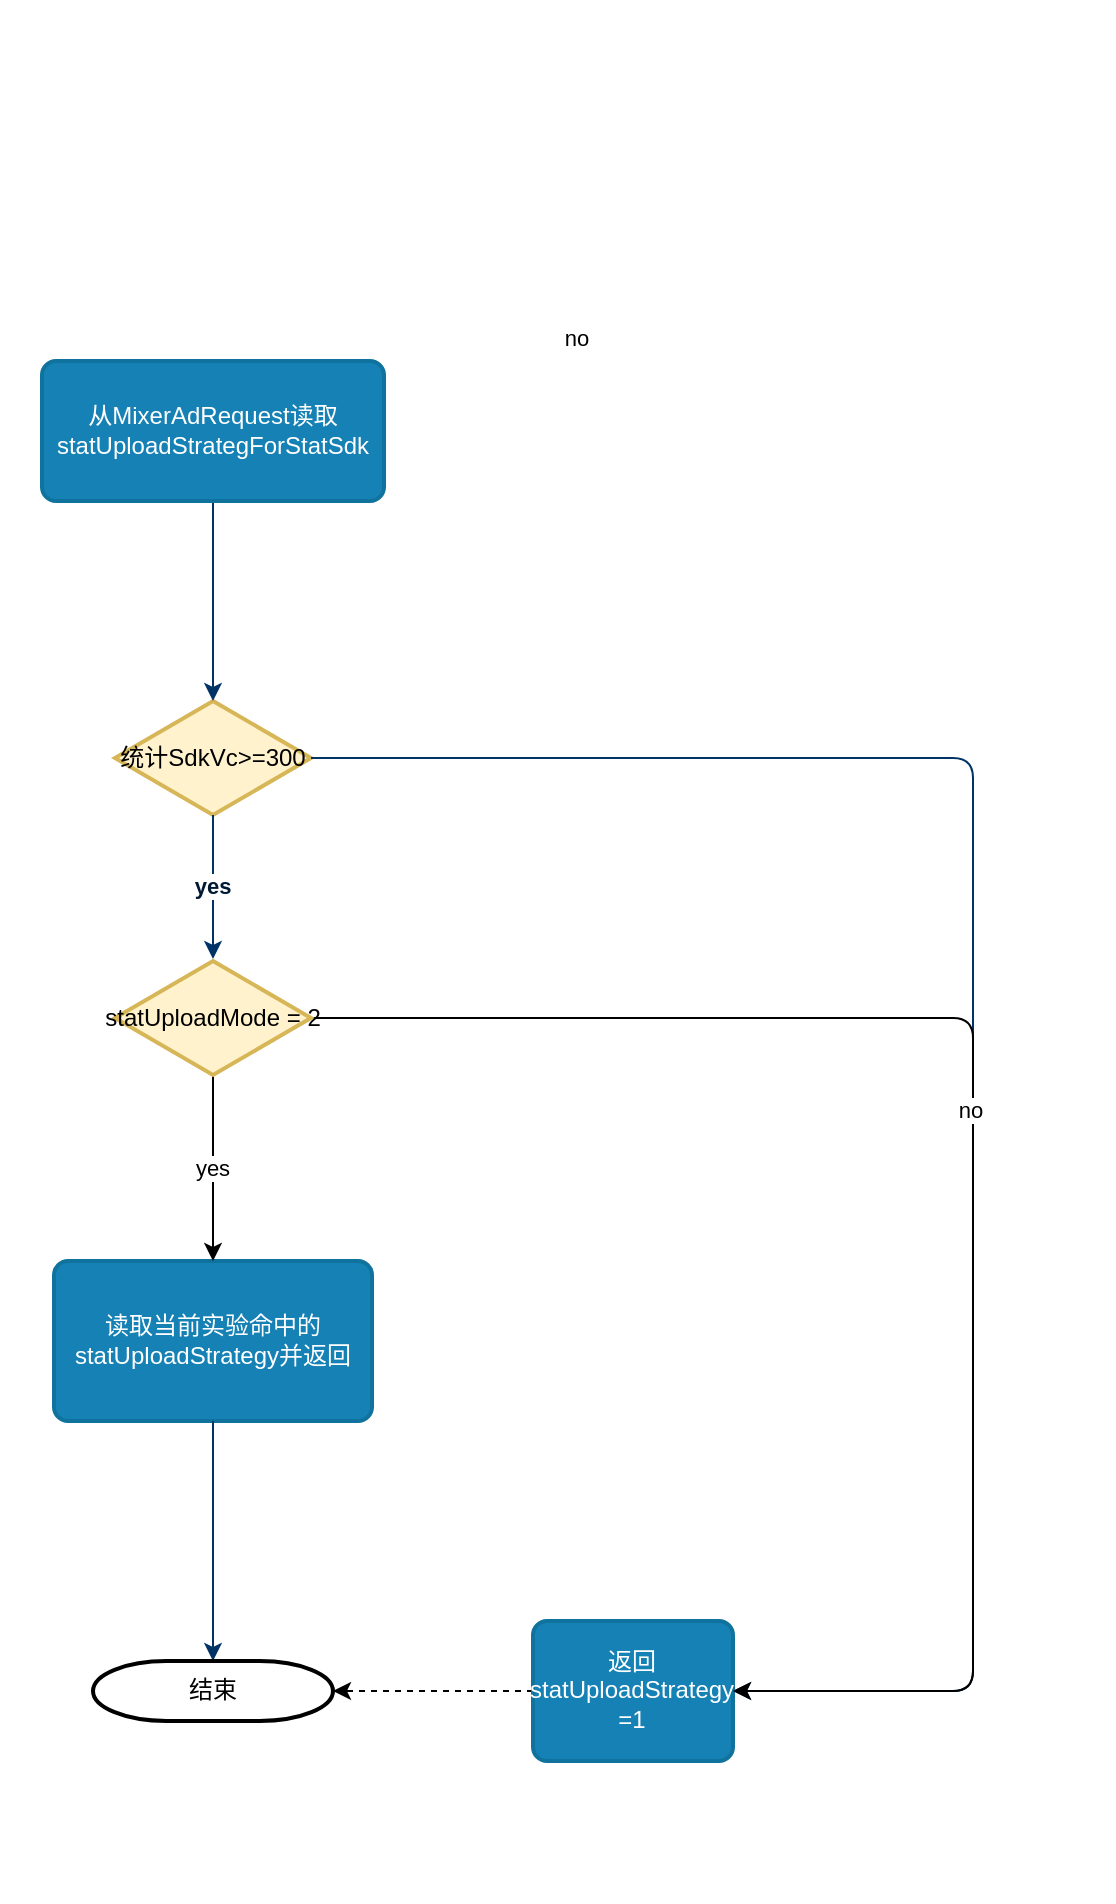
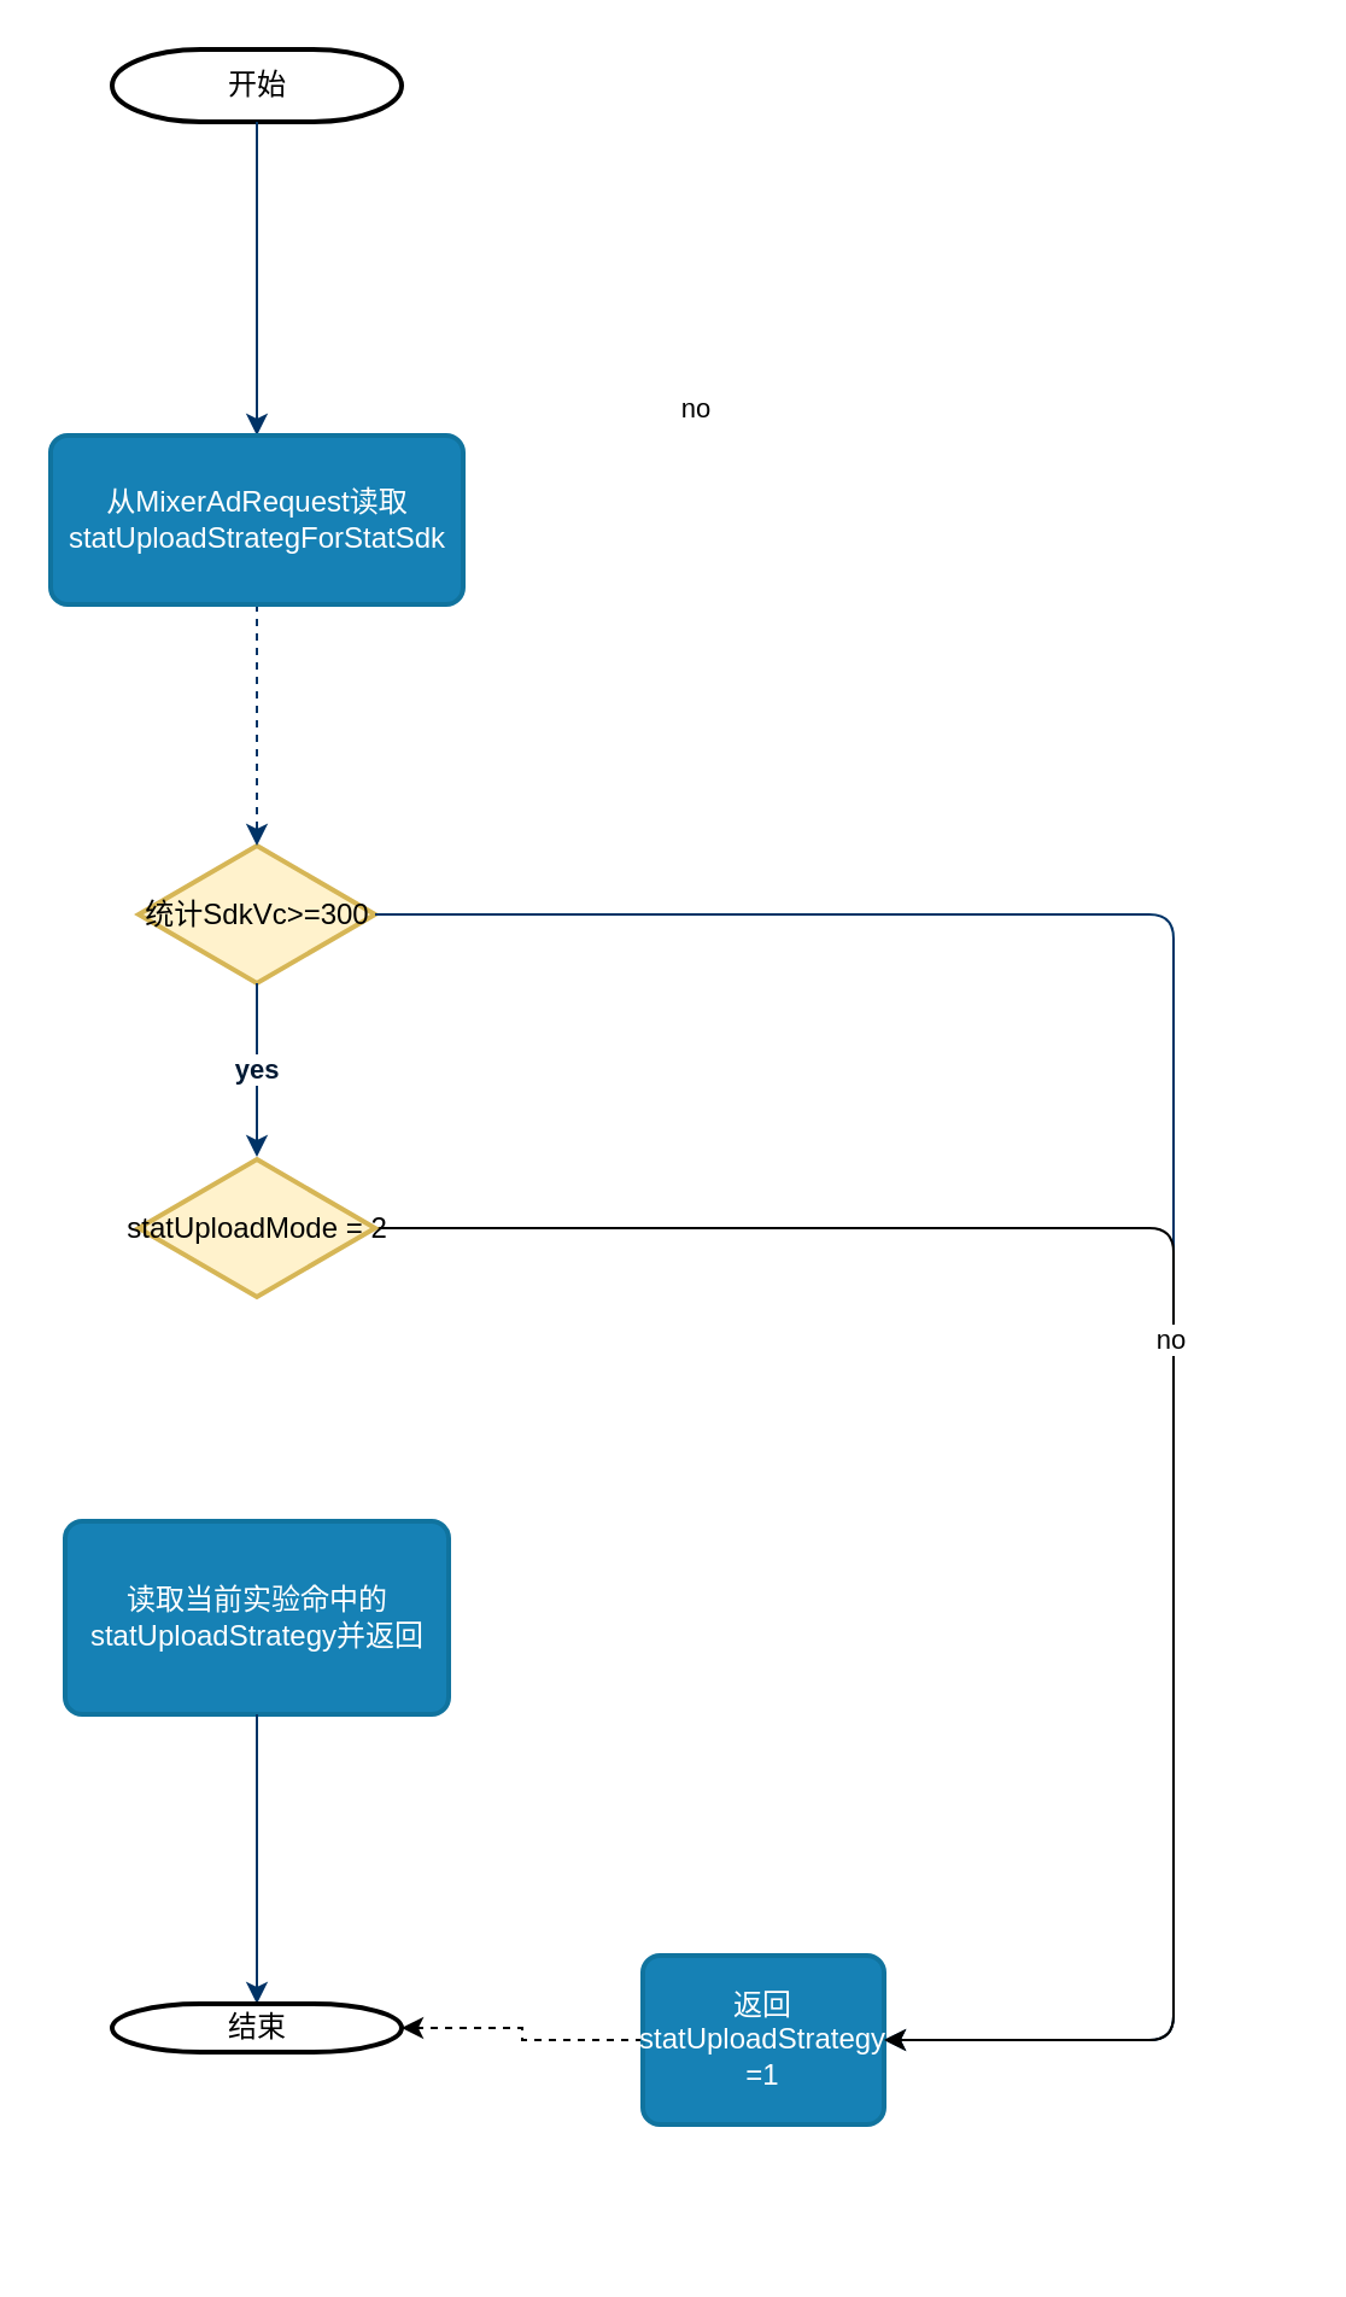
  <mxCell id="0" />
  <mxCell id="1" parent="0" />
+ <mxCell id="2" value="开始" style="shape=mxgraph.flowchart.terminator;strokeWidth=2;gradientColor=none;gradientDirection=north;fontStyle=0;html=1;" parent="1" vertex="1"><mxGeometry x="46" y="20" width="120" height="30" as="geometry" /></mxCell>
  <mxCell id="3" value="读取当前实验命中的statUploadStrategy并返回" style="rounded=1;whiteSpace=wrap;html=1;absoluteArcSize=1;arcSize=14;strokeWidth=2;fillColor=#1681B5;fontColor=#FFFFFF;strokeColor=#10739E;" parent="1" vertex="1"><mxGeometry x="26.5" y="630" width="159" height="80" as="geometry" /></mxCell>
  <mxCell id="4" value="统计SdkVc&amp;gt;=300" style="shape=mxgraph.flowchart.decision;strokeWidth=2;gradientDirection=north;fontStyle=0;html=1;strokeColor=#d6b656;fillColor=#fff2cc;" parent="1" vertex="1"><mxGeometry x="57" y="350" width="98" height="57" as="geometry" /></mxCell>
- <mxCell id="6" style="entryX=0.5;entryY=0;entryPerimeter=0;fontStyle=1;strokeColor=#003366;strokeWidth=1;html=1;exitX=0.5;exitY=1;exitDx=0;exitDy=0;" parent="1" source="12" target="4" edge="1"><mxGeometry relative="1" as="geometry"><mxPoint x="105.4" y="290" as="sourcePoint" /></mxGeometry></mxCell>
+ <mxCell id="5" style="fontStyle=1;strokeColor=#003366;strokeWidth=1;html=1;entryX=0.5;entryY=0;entryDx=0;entryDy=0;" parent="1" source="2" edge="1" target="12"><mxGeometry relative="1" as="geometry"><mxPoint x="106" y="90" as="targetPoint" /></mxGeometry></mxCell>
+ <mxCell id="6" style="entryX=0.5;entryY=0;entryPerimeter=0;fontStyle=1;strokeColor=#003366;strokeWidth=1;html=1;exitX=0.5;exitY=1;exitDx=0;exitDy=0;dashed=1;" parent="1" source="12" target="4" edge="1"><mxGeometry relative="1" as="geometry"><mxPoint x="105.4" y="290" as="sourcePoint" /></mxGeometry></mxCell>
  <mxCell id="7" value="" style="edgeStyle=elbowEdgeStyle;elbow=horizontal;exitX=1;exitY=0.5;exitPerimeter=0;fontStyle=1;strokeColor=#003366;strokeWidth=1;html=1;entryX=1;entryY=0.5;entryDx=0;entryDy=0;" parent="1" source="4" target="14" edge="1"><mxGeometry x="381" y="28.5" width="100" height="100" as="geometry"><mxPoint x="536" y="407" as="sourcePoint" /><mxPoint x="386" y="940" as="targetPoint" /><Array as="points"><mxPoint x="486" y="930" /><mxPoint x="516" y="920" /><mxPoint x="446" y="930" /><mxPoint x="536" y="780" /><mxPoint x="276" y="930" /><mxPoint x="506" y="780" /></Array></mxGeometry></mxCell>
  <mxCell id="8" value="no" style="edgeLabel;html=1;align=center;verticalAlign=middle;resizable=0;points=[];" parent="7" vertex="1" connectable="0"><mxGeometry relative="1" as="geometry"><mxPoint x="-199" y="-338" as="offset" /></mxGeometry></mxCell>
  <mxCell id="9" value="yes" style="edgeStyle=elbowEdgeStyle;elbow=horizontal;fontColor=#001933;fontStyle=1;strokeColor=#003366;strokeWidth=1;html=1;" parent="1" source="4" edge="1"><mxGeometry width="100" height="100" as="geometry"><mxPoint y="60" as="sourcePoint" x="-214" /><mxPoint x="106" y="479" as="targetPoint" /></mxGeometry></mxCell>
  <mxCell id="10" value="" style="edgeStyle=elbowEdgeStyle;elbow=horizontal;fontStyle=1;strokeColor=#003366;strokeWidth=1;html=1;entryX=0.5;entryY=0;entryDx=0;entryDy=0;entryPerimeter=0;" parent="1" source="3" target="11" edge="1"><mxGeometry y="200" width="100" height="100" as="geometry"><mxPoint y="260" as="sourcePoint" x="-214" /><mxPoint x="104" y="820" as="targetPoint" /></mxGeometry></mxCell>
- <mxCell id="11" value="结束" style="shape=mxgraph.flowchart.terminator;strokeWidth=2;gradientColor=none;gradientDirection=north;fontStyle=0;html=1;" parent="1" vertex="1"><mxGeometry x="46" y="830" width="120" height="30" as="geometry" /></mxCell>
+ <mxCell id="11" value="结束" style="shape=mxgraph.flowchart.terminator;strokeWidth=2;gradientColor=none;gradientDirection=north;fontStyle=0;html=1;" parent="1" vertex="1"><mxGeometry x="46" y="830" width="120" height="20" as="geometry" /></mxCell>
  <mxCell id="12" value="&lt;span&gt;从MixerAdRequest读取statUploadStrategForStatSdk&lt;/span&gt;" style="rounded=1;whiteSpace=wrap;html=1;absoluteArcSize=1;arcSize=14;strokeWidth=2;fillColor=#1681B5;fontColor=#FFFFFF;strokeColor=#10739E;" parent="1" vertex="1"><mxGeometry x="20.5" y="180" width="171" height="70" as="geometry" /></mxCell>
  <mxCell id="13" style="edgeStyle=orthogonalEdgeStyle;rounded=0;orthogonalLoop=1;jettySize=auto;html=1;entryX=1;entryY=0.5;entryDx=0;entryDy=0;entryPerimeter=0;dashed=1;" parent="1" source="14" target="11" edge="1"><mxGeometry relative="1" as="geometry" /></mxCell>
  <mxCell id="14" value="返回statUploadStrategy&lt;br&gt;=1" style="rounded=1;whiteSpace=wrap;html=1;absoluteArcSize=1;arcSize=14;strokeWidth=2;fillColor=#1681B5;fontColor=#FFFFFF;strokeColor=#10739E;" parent="1" vertex="1"><mxGeometry x="266" y="810" width="100" height="70" as="geometry" /></mxCell>
- <mxCell id="15" value="yes" style="edgeStyle=orthogonalEdgeStyle;rounded=0;orthogonalLoop=1;jettySize=auto;html=1;" parent="1" source="18" target="3" edge="1"><mxGeometry relative="1" as="geometry" /></mxCell>
  <mxCell id="16" style="edgeStyle=elbowEdgeStyle;orthogonalLoop=1;jettySize=auto;html=1;rounded=1;entryX=1;entryY=0.5;entryDx=0;entryDy=0;" parent="1" source="18" target="14" edge="1"><mxGeometry relative="1" as="geometry"><mxPoint x="57" y="780" as="targetPoint" /><Array as="points"><mxPoint x="486" y="650" /></Array></mxGeometry></mxCell>
  <mxCell id="17" value="no" style="edgeLabel;html=1;align=center;verticalAlign=middle;resizable=0;points=[];" parent="16" vertex="1" connectable="0"><mxGeometry x="-0.046" y="-2" relative="1" as="geometry"><mxPoint y="1" as="offset" /></mxGeometry></mxCell>
  <mxCell id="18" value="statUploadMode = 2" style="shape=mxgraph.flowchart.decision;strokeWidth=2;gradientDirection=north;fontStyle=0;html=1;strokeColor=#d6b656;fillColor=#fff2cc;" parent="1" vertex="1"><mxGeometry x="57" y="480" width="98" height="57" as="geometry" /></mxCell>
